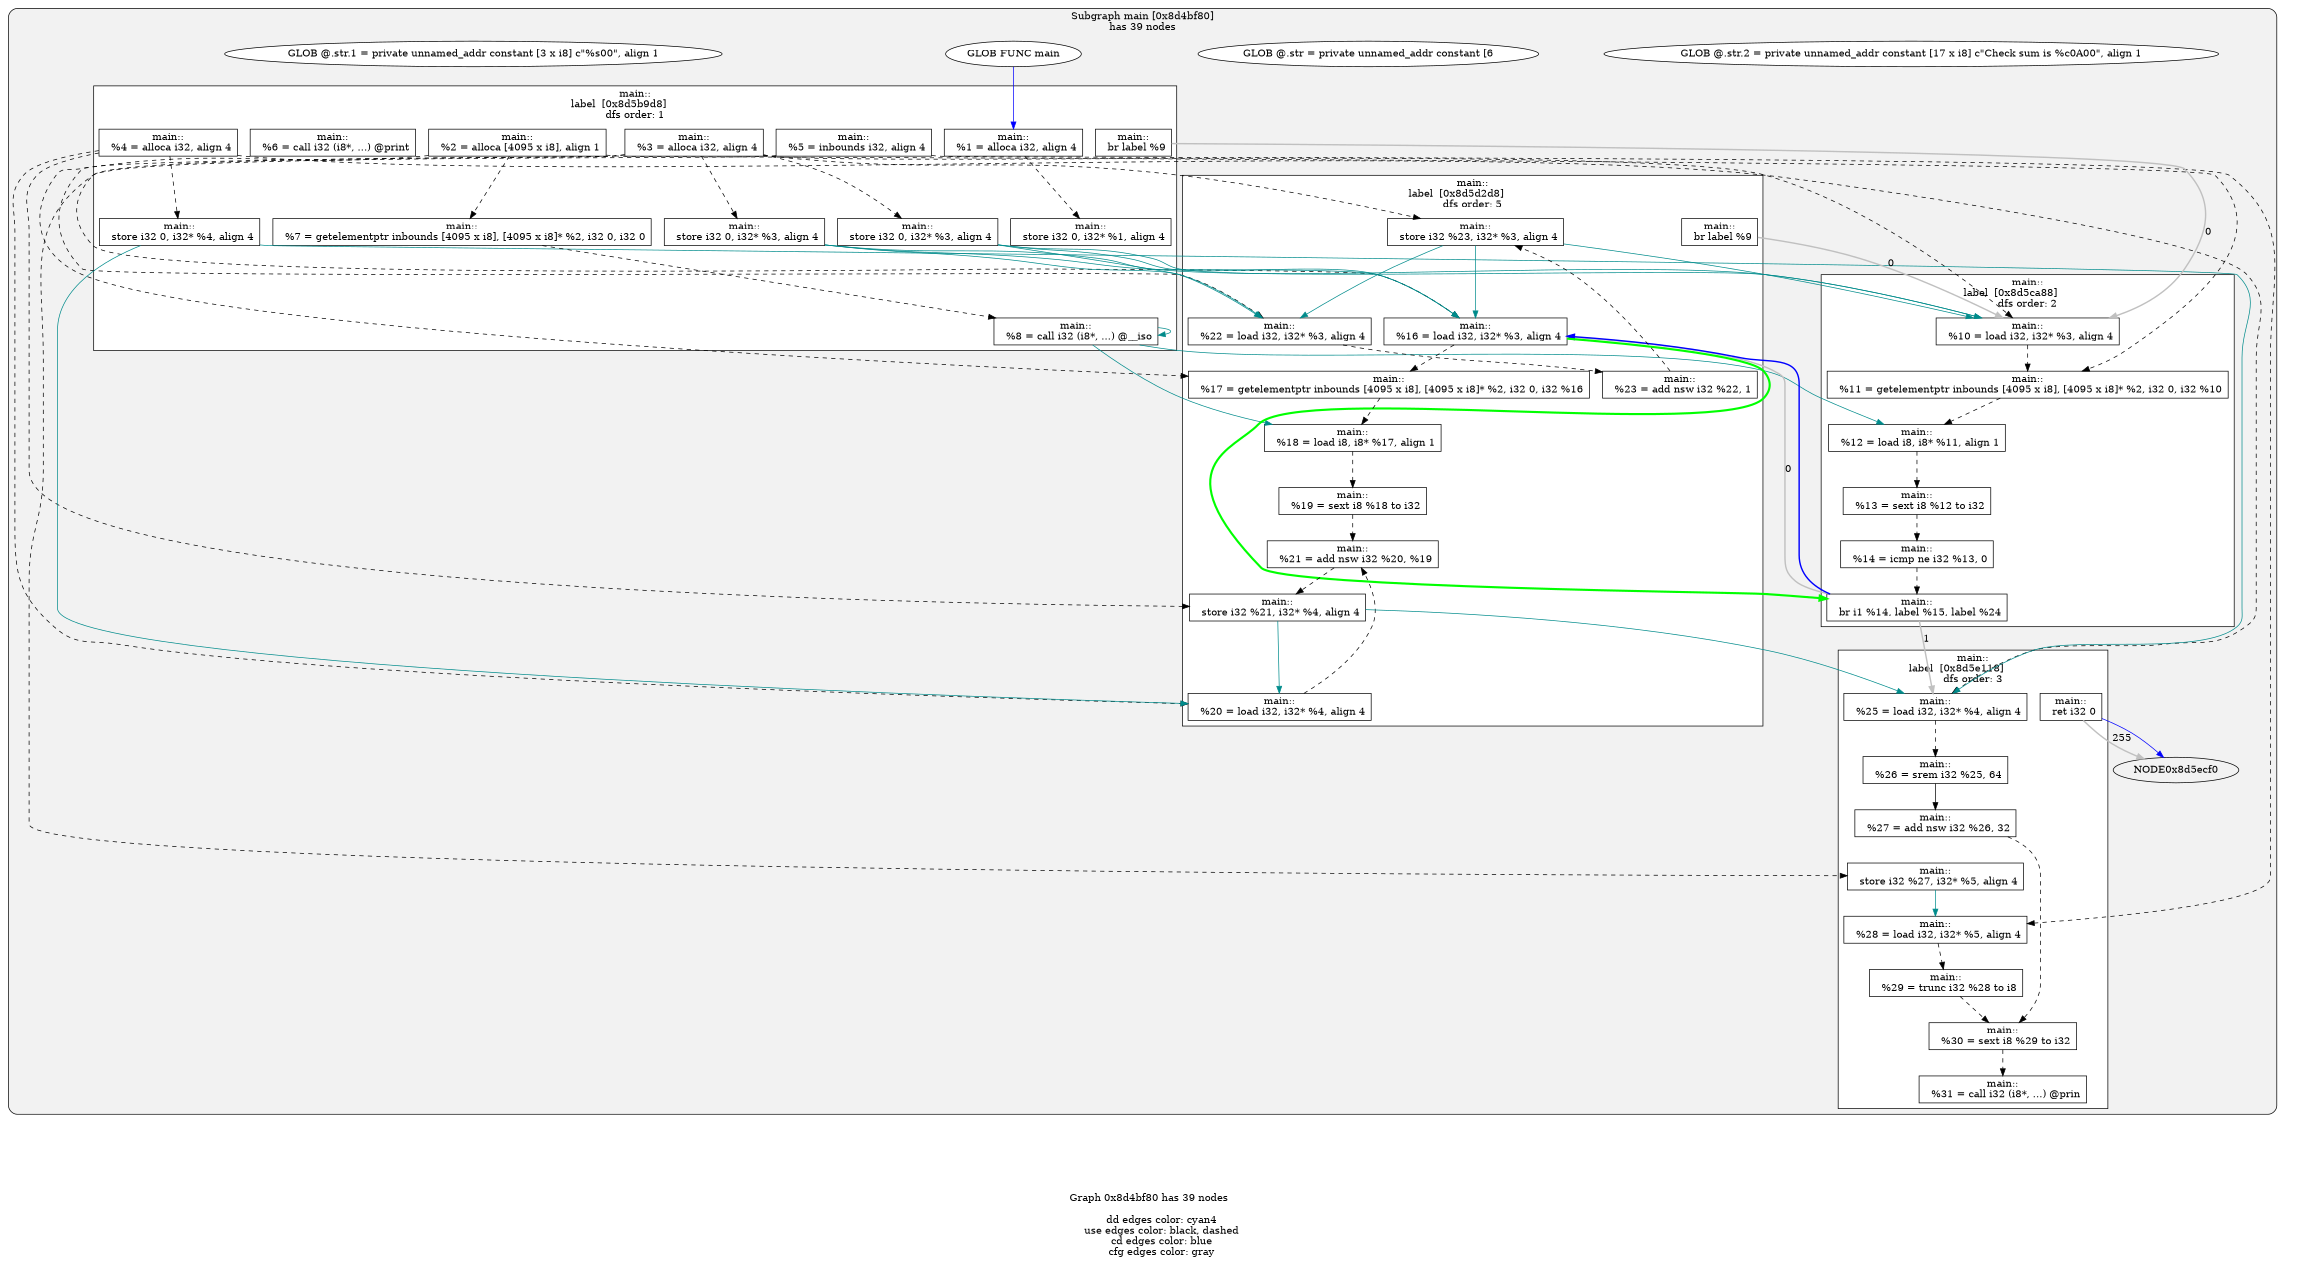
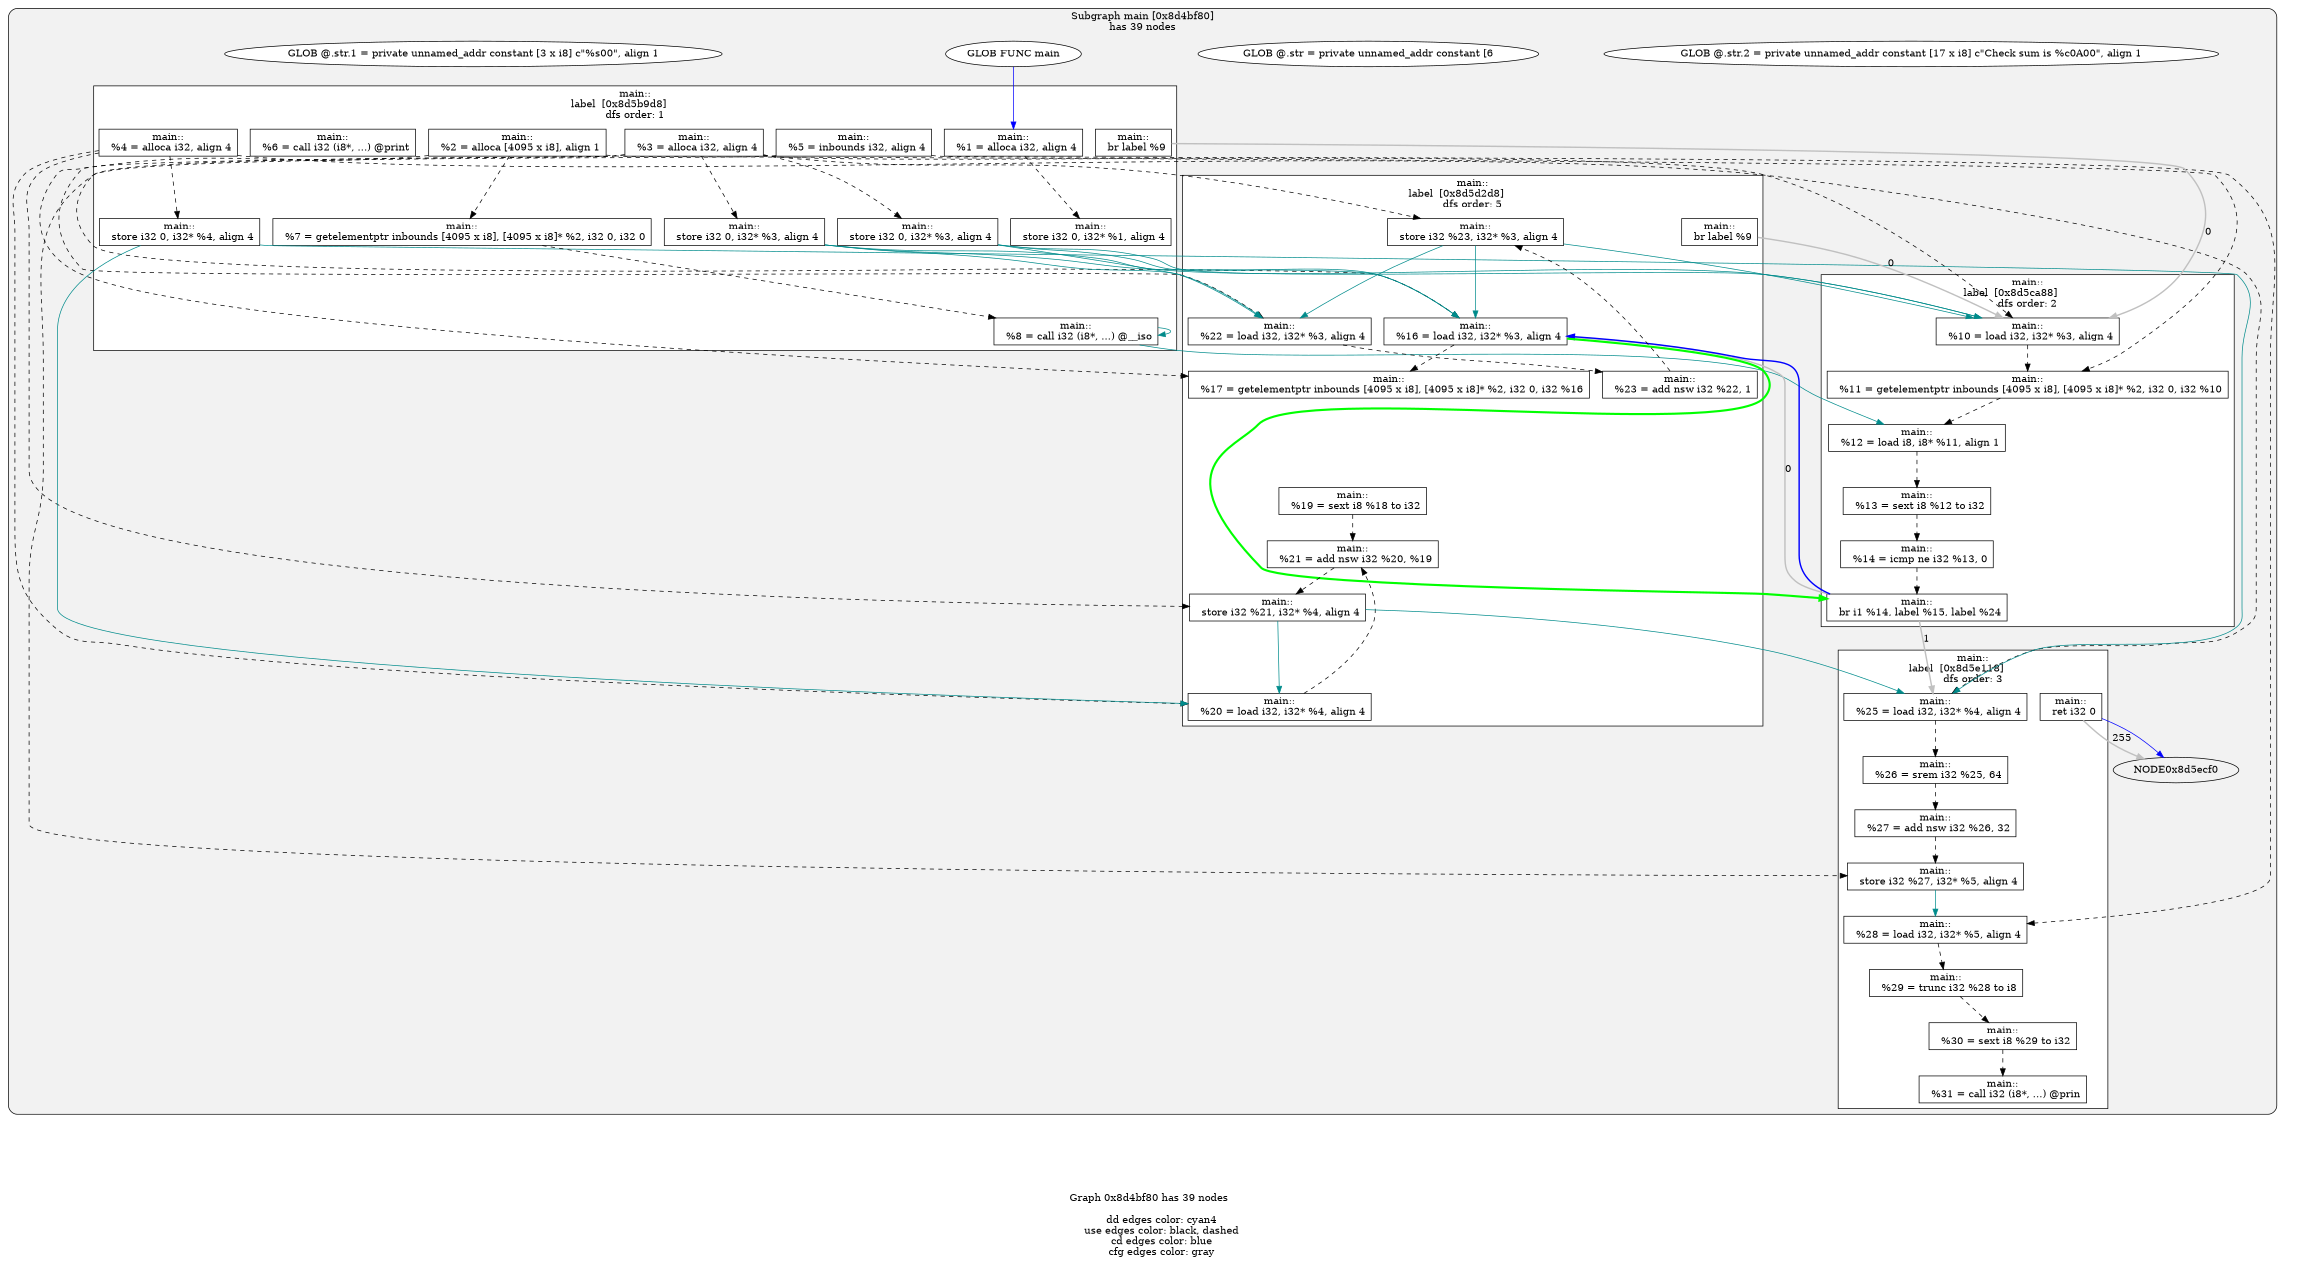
  digraph {
    compound=true
    label="Graph 0x8d4bf80 has 39 nodes\n\n	dd edges color: cyan4\n	use edges color: black, dashed\n	cd edges color: blue\n	cfg edges color: gray"
    node [fillcolor=white shape=rect style=filled]
    edge [color=black rank=max style=dashed]
    n1 [label="main::\n  %1 = alloca i32, align 4"]
    n2 [label="main::\n  %2 = alloca [4095 x i8], align 1"]
    n3 [label="main::\n  %3 = alloca i32, align 4"]
    n4 [label="main::\n  %4 = alloca i32, align 4"]
    n5 [label="main::\n  %5 = inbounds i32, align 4"]
    n6 [label="main::\n  store i32 0, i32* %1, align 4"]
    n7 [label="main::\n  store i32 0, i32* %3, align 4"]
    n8 [label="main::\n  store i32 0, i32* %4, align 4"]
    n9 [label="main::\n  store i32 0, i32* %3, align 4"]
    n10 [label="main::\n  %6 = call i32 (i8*, ...) @print"]
    n11 [label="main::\n  %7 = getelementptr inbounds [4095 x i8], [4095 x i8]* %2, i32 0, i32 0"]
    n12 [label="main::\n  %8 = call i32 (i8*, ...) @__iso"]
    n13 [label="main::\n  br label %9"]
    n14 [label="main::\n  %10 = load i32, i32* %3, align 4"]
    n15 [label="main::\n  %11 = getelementptr inbounds [4095 x i8], [4095 x i8]* %2, i32 0, i32 %10"]
    n16 [label="main::\n  %12 = load i8, i8* %11, align 1"]
    n17 [label="main::\n  %13 = sext i8 %12 to i32"]
    n18 [label="main::\n  %14 = icmp ne i32 %13, 0"]
    n19 [label="main::\n  br i1 %14, label %15, label %24"]
    n20 [label="main::\n  %16 = load i32, i32* %3, align 4"]
    n21 [label="main::\n  %17 = getelementptr inbounds [4095 x i8], [4095 x i8]* %2, i32 0, i32 %16"]
-   n22 [label="main::\n  %18 = load i8, i8* %17, align 1"]
    n23 [label="main::\n  %19 = sext i8 %18 to i32"]
    n24 [label="main::\n  %20 = load i32, i32* %4, align 4"]
    n25 [label="main::\n  %21 = add nsw i32 %20, %19"]
    n26 [label="main::\n  store i32 %21, i32* %4, align 4"]
    n27 [label="main::\n  %22 = load i32, i32* %3, align 4"]
    n28 [label="main::\n  %23 = add nsw i32 %22, 1"]
    n29 [label="main::\n  store i32 %23, i32* %3, align 4"]
    n30 [label="main::\n  br label %9"]
    n31 [label="main::\n  %25 = load i32, i32* %4, align 4"]
    n32 [label="main::\n  %26 = srem i32 %25, 64"]
    n33 [label="main::\n  %27 = add nsw i32 %26, 32"]
    n34 [label="main::\n  store i32 %27, i32* %5, align 4"]
    n35 [label="main::\n  %28 = load i32, i32* %5, align 4"]
    n36 [label="main::\n  %29 = trunc i32 %28 to i8"]
    n37 [label="main::\n  %30 = sext i8 %29 to i32"]
    n38 [label="main::\n  %31 = call i32 (i8*, ...) @prin"]
    n39 [label="main::\n  ret i32 0"]
    NODE0x8d5ecf0 [fillcolor="" shape="" style=""]
    n41 [label="GLOB @.str.2 = private unnamed_addr constant [17 x i8] c\"Check sum is %c\0A\00\", align 1" shape=""]
    n42 [label="GLOB @.str = private unnamed_addr constant [6" shape=""]
    n43 [label="GLOB FUNC main" shape=""]
    n44 [label="GLOB @.str.1 = private unnamed_addr constant [3 x i8] c\"%s\00\", align 1" shape=""]
    subgraph cluster_1 {
      fillcolor=gray95
      label="Subgraph main [0x8d4bf80]\nhas 39 nodes\n"
      style="filled, rounded"
      NODE0x8d5ecf0
      n41
      n42
      n43
      n44
      subgraph cluster_2 {
        fillcolor=white
        label="main::\nlabel  [0x8d5b9d8]		\ndfs order: 1"
        style=filled
        n1
        n2
        n3
        n4
        n5
        n6
        n7
        n8
        n9
        n10
        n11
        n12
        n13
      }
      subgraph cluster_3 {
        fillcolor=white
        label="main::\nlabel  [0x8d5ca88]		\ndfs order: 2"
        style=filled
        n14
        n15
        n16
        n17
        n18
        n19
      }
      subgraph cluster_4 {
        fillcolor=white
        label="main::\nlabel  [0x8d5d2d8]		\ndfs order: 5"
        style=filled
        n20
        n21
-       n22
        n23
        n24
        n25
        n26
        n27
        n28
        n29
        n30
      }
      subgraph cluster_5 {
        fillcolor=white
        label="main::\nlabel  [0x8d5e118]		\ndfs order: 3"
        style=filled
        n31
        n32
        n33
        n34
        n35
        n36
        n37
        n38
        n39
      }
    }
    n1 -> n6
    n2 -> n11
    n2 -> n15
    n2 -> n21
    n3 -> n7
    n3 -> n9
    n3 -> n14
    n3 -> n20
    n3 -> n27
    n3 -> n29
    n4 -> n8
    n4 -> n24
    n4 -> n26
    n4 -> n31
    n5 -> n34
    n5 -> n35
    n7 -> n14 [color=cyan4 style=""]
    n7 -> n20 [color=cyan4 style=""]
    n7 -> n27 [color=cyan4 style=""]
    n8 -> n24 [color=cyan4 style=""]
    n8 -> n31 [color=cyan4 style=""]
    n9 -> n14 [color=cyan4 style=""]
    n9 -> n20 [color=cyan4 style=""]
    n9 -> n27 [color=cyan4 style=""]
    n11 -> n12
    n12 -> n12 [color=cyan4 style=""]
    n12 -> n16 [color=cyan4 style=""]
-   n12 -> n22 [color=cyan4 style=""]
    n13 -> n14 [color=gray label=0 penwidth=2 rank="" style=""]
    n14 -> n15
    n15 -> n16
    n16 -> n17
    n17 -> n18
    n18 -> n19
    n19 -> n20 [color=gray label=0 penwidth=2 rank="" style=""]
    n19 -> n20 [color=blue penwidth=2 rank="" style=""]
    n19 -> n31 [color=gray label=1 penwidth=2 rank="" style=""]
    n20 -> n19 [color=green constraint=false penwidth=3 rank="" style=""]
    n20 -> n21
-   n21 -> n22
-   n22 -> n23
    n23 -> n25
    n24 -> n25
    n25 -> n26
    n26 -> n24 [color=cyan4 style=""]
    n26 -> n31 [color=cyan4 style=""]
    n27 -> n28
    n28 -> n29
    n29 -> n14 [color=cyan4 style=""]
    n29 -> n20 [color=cyan4 style=""]
    n29 -> n27 [color=cyan4 style=""]
    n30 -> n14 [color=gray label=0 penwidth=2 rank="" style=""]
    n31 -> n32
-   n32 -> n33 [style=solid]
-   n33 -> n37
+   n32 -> n33
+   n33 -> n34
    n34 -> n35 [color=cyan4 style=""]
    n35 -> n36
    n36 -> n37
    n37 -> n38
    n39 -> NODE0x8d5ecf0 [color=gray label=255 penwidth=2 rank="" style=""]
    n39 -> NODE0x8d5ecf0 [color=blue rank="" style=""]
    n43 -> n1 [color=blue rank="" style=""]
  }
